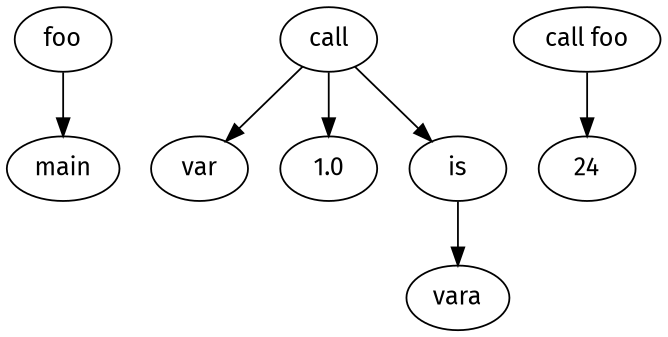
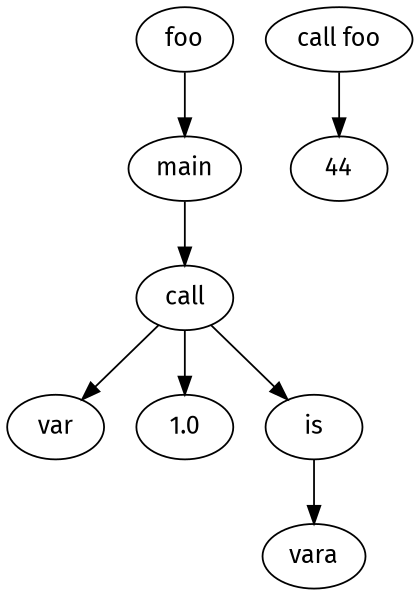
  digraph {
    fontname="Fira Sans"
    node [fontname="Fira Sans"]
    edge [fontname="Fira Sans"]
    n1 [label=foo]
    n2 [label=main]
    n3 [label=call]
    n4 [label=var]
    n5 [label=1.0]
    n6 [label=is]
    n7 [label=vara]
    n8 [label="call foo"]
-   n9 [label=24]
+   n9 [label=44]
    n1 -> n2
+   n2 -> n3
    n3 -> n4
    n3 -> n5
    n3 -> n6
    n6 -> n7
    n8 -> n9
  }
